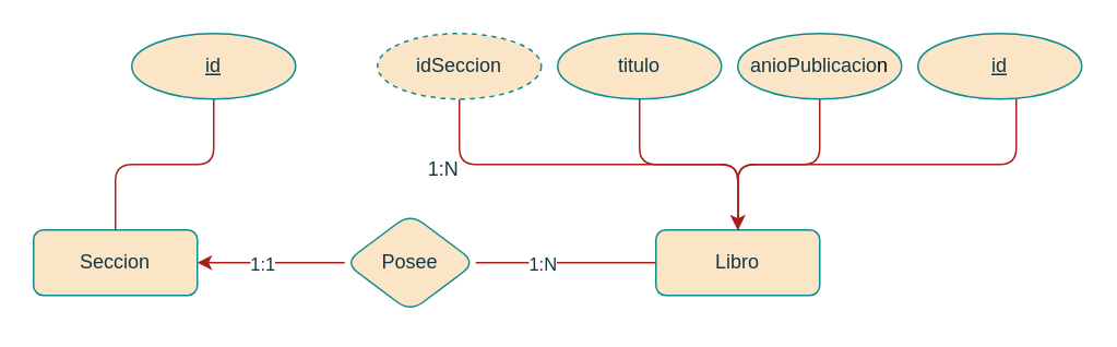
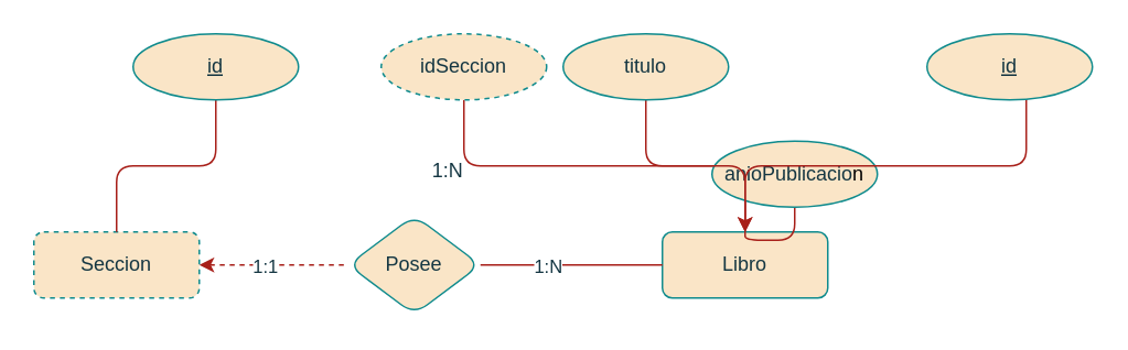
  <mxCell id="0" />
  <mxCell id="1" parent="0" />
- <mxCell id="2" style="edgeStyle=orthogonalEdgeStyle;rounded=1;orthogonalLoop=1;jettySize=auto;html=1;entryX=0;entryY=0.5;entryDx=0;entryDy=0;endArrow=none;startFill=1;labelBackgroundColor=none;strokeColor=#A8201A;fontColor=default;startArrow=classic;" edge="1" parent="1" source="4" target="8"><mxGeometry relative="1" as="geometry" /></mxCell>
+ <mxCell id="2" style="edgeStyle=orthogonalEdgeStyle;rounded=1;orthogonalLoop=1;jettySize=auto;html=1;entryX=0;entryY=0.5;entryDx=0;entryDy=0;endArrow=none;startFill=1;labelBackgroundColor=none;strokeColor=#A8201A;fontColor=default;startArrow=classic;dashed=1;" edge="1" parent="1" source="4" target="8"><mxGeometry relative="1" as="geometry" /></mxCell>
  <mxCell id="3" value="1:1" style="edgeLabel;html=1;align=center;verticalAlign=middle;resizable=0;points=[];labelBackgroundColor=default;fontColor=#143642;rounded=1;" vertex="1" connectable="0" parent="2"><mxGeometry x="0.453" relative="1" as="geometry"><mxPoint x="-26" as="offset" /></mxGeometry></mxCell>
- <mxCell id="4" value="Seccion" style="whiteSpace=wrap;html=1;align=center;labelBackgroundColor=none;fillColor=#FAE5C7;strokeColor=#0F8B8D;fontColor=#143642;rounded=1;" vertex="1" parent="1"><mxGeometry x="20" y="140" width="100" height="40" as="geometry" /></mxCell>
+ <mxCell id="4" value="Seccion" style="whiteSpace=wrap;html=1;align=center;labelBackgroundColor=none;fillColor=#FAE5C7;strokeColor=#0F8B8D;fontColor=#143642;rounded=1;dashed=1;" vertex="1" parent="1"><mxGeometry x="20" y="140" width="100" height="40" as="geometry" /></mxCell>
  <mxCell id="5" value="Libro" style="whiteSpace=wrap;html=1;align=center;labelBackgroundColor=none;fillColor=#FAE5C7;strokeColor=#0F8B8D;fontColor=#143642;rounded=1;" vertex="1" parent="1"><mxGeometry x="400" y="140" width="100" height="40" as="geometry" /></mxCell>
  <mxCell id="6" style="edgeStyle=orthogonalEdgeStyle;rounded=1;orthogonalLoop=1;jettySize=auto;html=1;entryX=0;entryY=0.5;entryDx=0;entryDy=0;labelBackgroundColor=none;strokeColor=#A8201A;fontColor=default;endArrow=none;startFill=0;" edge="1" parent="1" source="8" target="5"><mxGeometry relative="1" as="geometry" /></mxCell>
  <mxCell id="7" value="1:N" style="edgeLabel;html=1;align=center;verticalAlign=middle;resizable=0;points=[];labelBackgroundColor=default;fontColor=#143642;rounded=1;" vertex="1" connectable="0" parent="6"><mxGeometry x="-0.486" y="3" relative="1" as="geometry"><mxPoint x="12" y="3" as="offset" /></mxGeometry></mxCell>
  <mxCell id="8" value="Posee" style="shape=rhombus;perimeter=rhombusPerimeter;whiteSpace=wrap;html=1;align=center;labelBackgroundColor=none;fillColor=#FAE5C7;strokeColor=#0F8B8D;fontColor=#143642;rounded=1;" vertex="1" parent="1"><mxGeometry x="210" y="130" width="80" height="60" as="geometry" /></mxCell>
  <mxCell id="9" style="edgeStyle=orthogonalEdgeStyle;rounded=1;orthogonalLoop=1;jettySize=auto;html=1;entryX=0.5;entryY=0;entryDx=0;entryDy=0;endArrow=none;startFill=0;labelBackgroundColor=none;strokeColor=#A8201A;fontColor=default;" edge="1" parent="1" source="10" target="5"><mxGeometry relative="1" as="geometry" /></mxCell>
  <mxCell id="10" value="titulo" style="ellipse;whiteSpace=wrap;html=1;align=center;labelBackgroundColor=none;fillColor=#FAE5C7;strokeColor=#0F8B8D;fontColor=#143642;rounded=1;" vertex="1" parent="1"><mxGeometry x="340" y="20" width="100" height="40" as="geometry" /></mxCell>
  <mxCell id="11" style="edgeStyle=orthogonalEdgeStyle;rounded=1;orthogonalLoop=1;jettySize=auto;html=1;endArrow=none;startFill=0;exitX=0.5;exitY=1;exitDx=0;exitDy=0;labelBackgroundColor=none;strokeColor=#A8201A;fontColor=default;" edge="1" parent="1" source="12" target="5"><mxGeometry relative="1" as="geometry"><mxPoint x="510" y="70" as="sourcePoint" /></mxGeometry></mxCell>
- <mxCell id="12" value="anioPublicacio&lt;span style=&quot;background-color: transparent; color: light-dark(rgb(0, 0, 0), rgb(255, 255, 255));&quot;&gt;n&lt;/span&gt;" style="ellipse;whiteSpace=wrap;html=1;align=center;labelBackgroundColor=none;fillColor=#FAE5C7;strokeColor=#0F8B8D;fontColor=#143642;rounded=1;" vertex="1" parent="1"><mxGeometry x="450" y="20" width="100" height="40" as="geometry" /></mxCell>
+ <mxCell id="12" value="anioPublicacio&lt;span style=&quot;background-color: transparent; color: light-dark(rgb(0, 0, 0), rgb(255, 255, 255));&quot;&gt;n&lt;/span&gt;" style="ellipse;whiteSpace=wrap;html=1;align=center;labelBackgroundColor=none;fillColor=#FAE5C7;strokeColor=#0F8B8D;fontColor=#143642;rounded=1;" vertex="1" parent="1"><mxGeometry x="430" y="85" width="100" height="40" as="geometry" /></mxCell>
  <mxCell id="13" style="edgeStyle=orthogonalEdgeStyle;rounded=1;orthogonalLoop=1;jettySize=auto;html=1;strokeColor=#A8201A;fontColor=#143642;fillColor=#FAE5C7;" edge="1" parent="1" source="14"><mxGeometry relative="1" as="geometry"><mxPoint x="450" y="140" as="targetPoint" /><Array as="points"><mxPoint x="280" y="100" /><mxPoint x="450" y="100" /></Array></mxGeometry></mxCell>
  <mxCell id="14" value="idSeccion" style="ellipse;whiteSpace=wrap;html=1;align=center;dashed=1;labelBackgroundColor=none;fillColor=#FAE5C7;strokeColor=#0F8B8D;fontColor=#143642;rounded=1;" vertex="1" parent="1"><mxGeometry x="230" y="20" width="100" height="40" as="geometry" /></mxCell>
  <mxCell id="15" style="edgeStyle=orthogonalEdgeStyle;rounded=1;orthogonalLoop=1;jettySize=auto;html=1;entryX=0.5;entryY=0;entryDx=0;entryDy=0;strokeColor=#A8201A;fontColor=#143642;fillColor=#FAE5C7;endArrow=none;startFill=0;" edge="1" parent="1" source="16" target="4"><mxGeometry relative="1" as="geometry" /></mxCell>
  <mxCell id="16" value="id" style="ellipse;whiteSpace=wrap;html=1;align=center;fontStyle=4;rounded=1;labelBackgroundColor=none;fillColor=#FAE5C7;strokeColor=#0F8B8D;fontColor=#143642;" vertex="1" parent="1"><mxGeometry x="80" y="20" width="100" height="40" as="geometry" /></mxCell>
  <mxCell id="17" value="1:N" style="text;html=1;align=center;verticalAlign=middle;resizable=0;points=[];autosize=1;strokeColor=none;fillColor=none;fontColor=#143642;" vertex="1" parent="1"><mxGeometry x="250" y="88" width="40" height="30" as="geometry" /></mxCell>
  <mxCell id="18" style="edgeStyle=orthogonalEdgeStyle;rounded=1;orthogonalLoop=1;jettySize=auto;html=1;entryX=0.5;entryY=0;entryDx=0;entryDy=0;strokeColor=#A8201A;fontColor=#143642;fillColor=#FAE5C7;" edge="1" parent="1" source="19" target="5"><mxGeometry relative="1" as="geometry"><Array as="points"><mxPoint x="620" y="100" /><mxPoint x="450" y="100" /></Array></mxGeometry></mxCell>
  <mxCell id="19" value="id" style="ellipse;whiteSpace=wrap;html=1;align=center;fontStyle=4;rounded=1;strokeColor=#0F8B8D;fontColor=#143642;fillColor=#FAE5C7;" vertex="1" parent="1"><mxGeometry x="560" y="20" width="100" height="40" as="geometry" /></mxCell>
